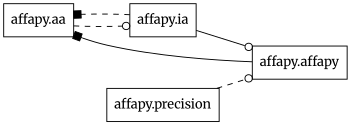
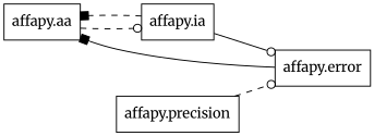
  digraph {
    fontname=Merriweather
    rankdir=LR
    node [fontname=Merriweather shape=box]
    edge [arrowhead=odot arrowtail=none fontname=Merriweather style=dashed]
    n1 [label="affapy.aa"]
    n2 [label="affapy.ia"]
-   n3 [label="affapy.affapy"]
+   n3 [label="affapy.error"]
    n4 [label="affapy.precision"]
    n1 -> n2
    n2 -> n1 [arrowhead=box]
    n2 -> n3 [style=solid]
    n3 -> n1 [arrowhead=box style=solid]
    n4 -> n3
  }
